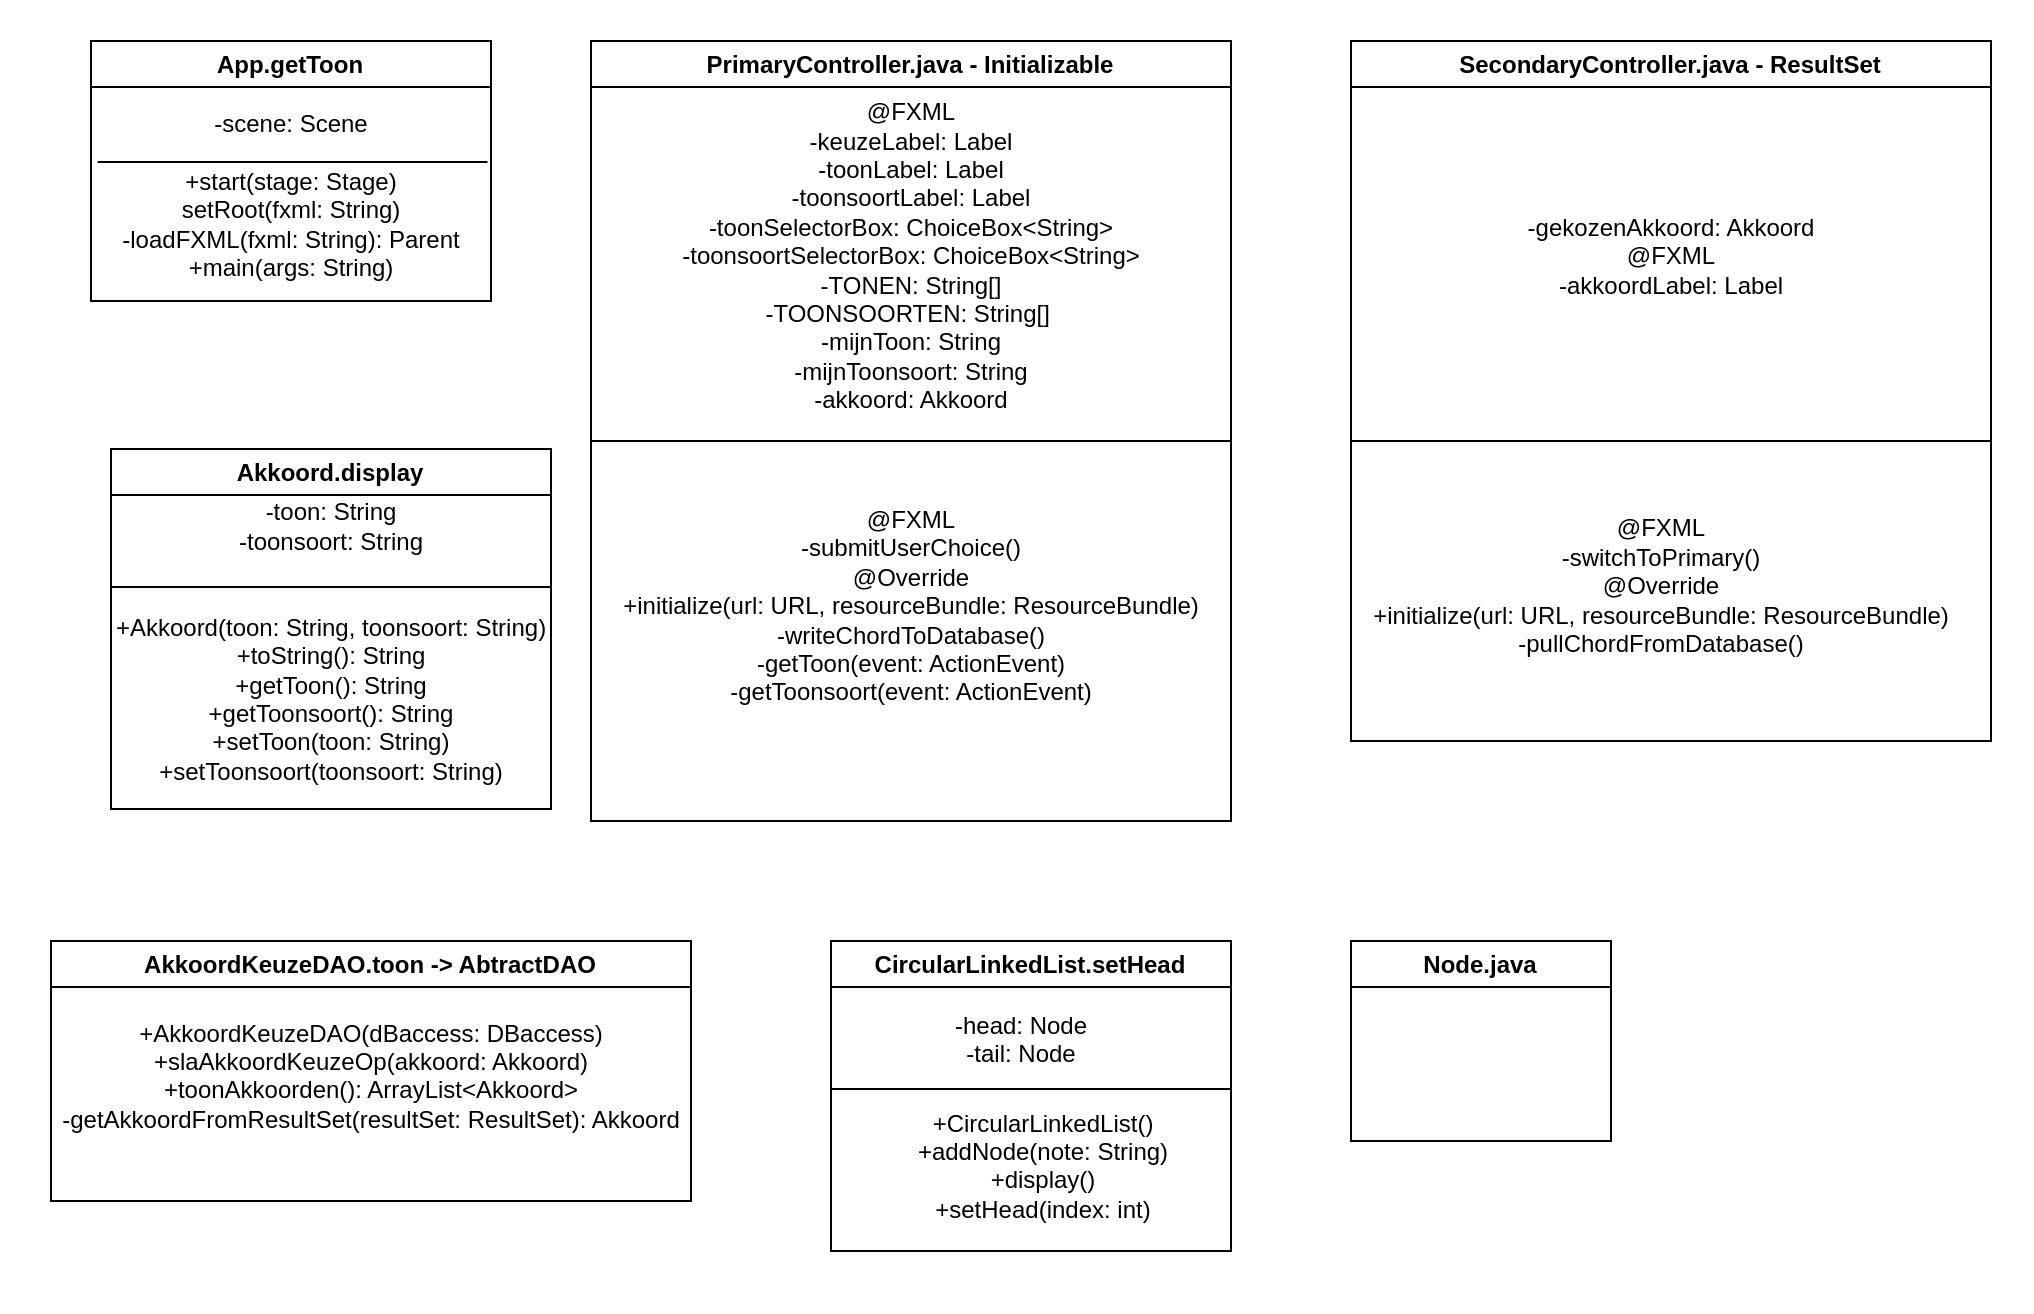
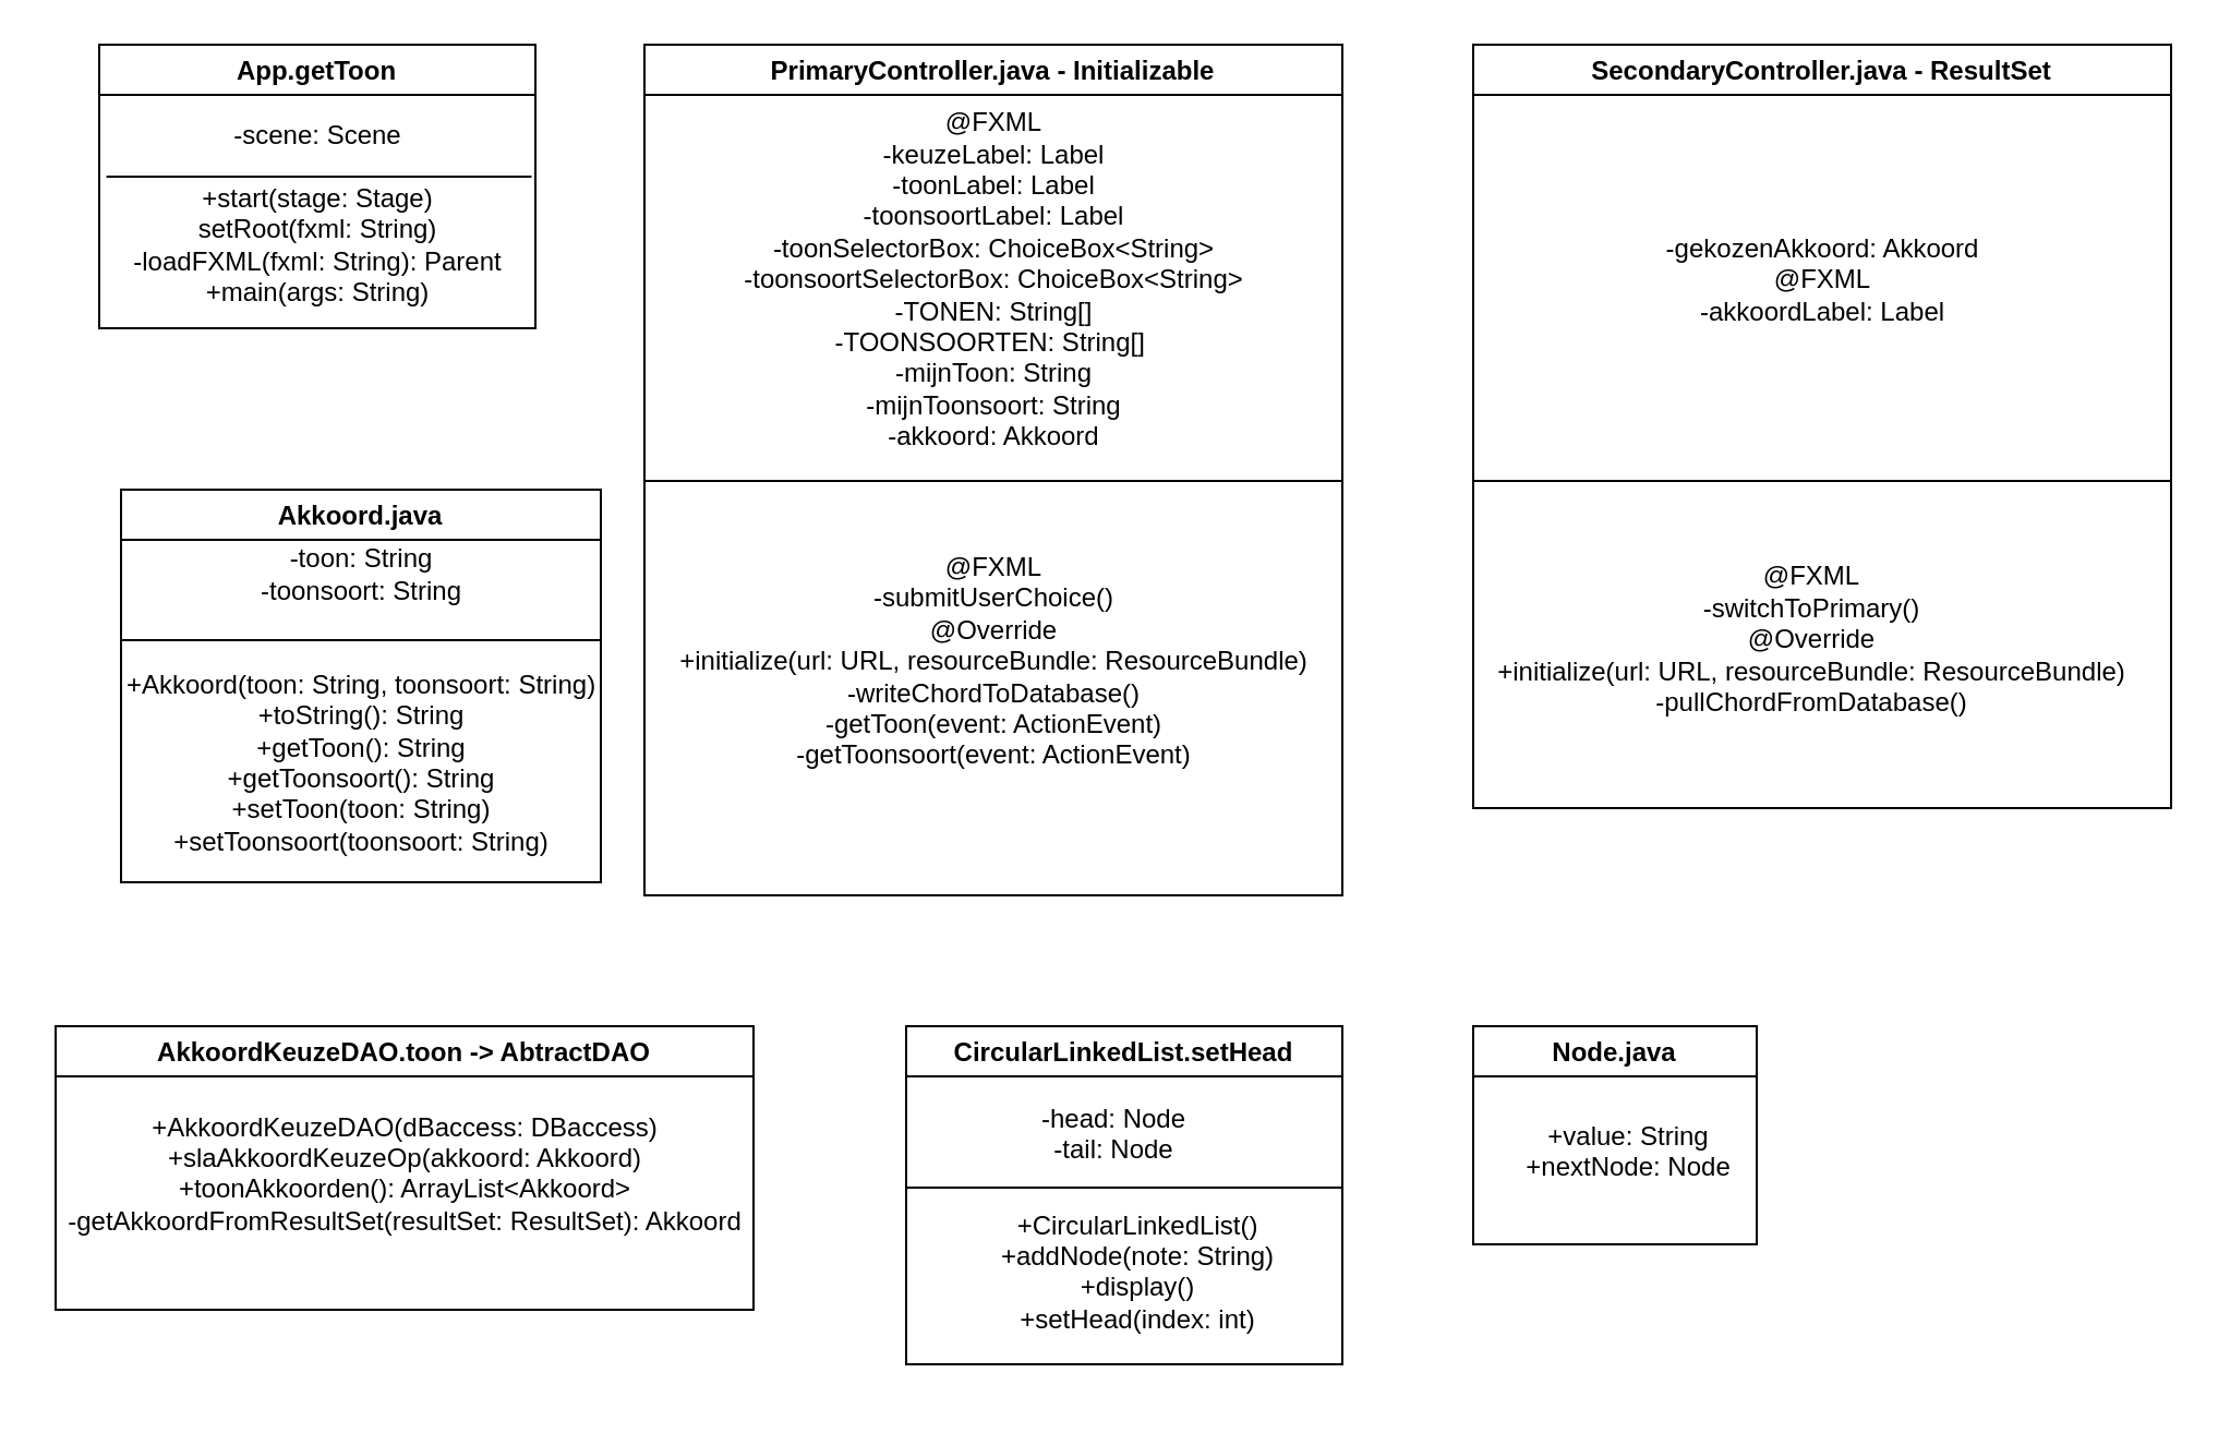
  <mxCell id="0" />
  <mxCell id="1" parent="0" />
  <mxCell id="2" value="App.getToon" style="swimlane;" parent="1" vertex="1"><mxGeometry x="45" y="20" width="200" height="130" as="geometry" /></mxCell>
  <mxCell id="3" value="&lt;div&gt;-scene: Scene&lt;/div&gt;&lt;div&gt;&lt;br&gt;&lt;/div&gt;&lt;div&gt;+start(stage: Stage)&lt;/div&gt;&lt;div&gt;setRoot(fxml: String)&lt;/div&gt;&lt;div&gt;-loadFXML(fxml: String): Parent&lt;/div&gt;&lt;div&gt;+main(args: String)&lt;/div&gt;&lt;div&gt;&lt;br&gt;&lt;/div&gt;" style="text;html=1;align=center;verticalAlign=middle;resizable=0;points=[];autosize=1;strokeColor=none;fillColor=none;" parent="2" vertex="1"><mxGeometry x="5" y="30" width="190" height="110" as="geometry" /></mxCell>
  <mxCell id="4" value="" style="endArrow=none;html=1;rounded=0;entryX=1.017;entryY=0.277;entryDx=0;entryDy=0;entryPerimeter=0;exitX=-0.009;exitY=0.277;exitDx=0;exitDy=0;exitPerimeter=0;" parent="2" source="3" target="3" edge="1"><mxGeometry width="50" height="50" relative="1" as="geometry"><mxPoint x="330" y="330" as="sourcePoint" /><mxPoint x="380" y="280" as="targetPoint" /></mxGeometry></mxCell>
  <mxCell id="5" value="PrimaryController.java - Initializable" style="swimlane;" parent="1" vertex="1"><mxGeometry x="295" y="20" width="320" height="390" as="geometry" /></mxCell>
  <mxCell id="6" value="&lt;div&gt;@FXML&lt;/div&gt;&lt;div&gt;-keuzeLabel: Label&lt;/div&gt;&lt;div&gt;-toonLabel: Label&lt;/div&gt;&lt;div&gt;-toonsoortLabel: Label&lt;/div&gt;&lt;div&gt;-toonSelectorBox: ChoiceBox&amp;lt;String&amp;gt;&lt;/div&gt;&lt;div&gt;-toonsoortSelectorBox: ChoiceBox&amp;lt;String&amp;gt;&lt;/div&gt;&lt;div&gt;-TONEN: String[]&lt;/div&gt;&lt;div&gt;-TOONSOORTEN: String[]&amp;nbsp;&lt;/div&gt;&lt;div&gt;-mijnToon: String&lt;/div&gt;&lt;div&gt;-mijnToonsoort: String&lt;/div&gt;&lt;div&gt;-akkoord: Akkoord&lt;/div&gt;&lt;div&gt;&lt;br&gt;&lt;/div&gt;" style="text;html=1;align=center;verticalAlign=middle;resizable=0;points=[];autosize=1;strokeColor=none;fillColor=none;" parent="5" vertex="1"><mxGeometry x="35" y="20" width="250" height="190" as="geometry" /></mxCell>
  <mxCell id="7" value="&lt;div&gt;@FXML&lt;/div&gt;&lt;div&gt;-submitUserChoice()&lt;/div&gt;&lt;div&gt;@Override&lt;/div&gt;&lt;div&gt;+initialize(url: URL, resourceBundle: ResourceBundle)&lt;/div&gt;&lt;div&gt;-writeChordToDatabase()&lt;/div&gt;&lt;div&gt;-getToon(event: ActionEvent)&lt;/div&gt;&lt;div&gt;-getToonsoort(event: ActionEvent)&lt;/div&gt;&lt;div&gt;&lt;br&gt;&lt;/div&gt;" style="text;html=1;align=center;verticalAlign=middle;resizable=0;points=[];autosize=1;strokeColor=none;fillColor=none;" parent="5" vertex="1"><mxGeometry x="5" y="225" width="310" height="130" as="geometry" /></mxCell>
  <mxCell id="8" value="" style="endArrow=none;html=1;rounded=0;" parent="1" edge="1"><mxGeometry width="50" height="50" relative="1" as="geometry"><mxPoint x="295" y="220" as="sourcePoint" /><mxPoint x="615" y="220" as="targetPoint" /></mxGeometry></mxCell>
  <mxCell id="9" value="SecondaryController.java - ResultSet" style="swimlane;" parent="1" vertex="1"><mxGeometry x="675" y="20" width="320" height="350" as="geometry" /></mxCell>
  <mxCell id="10" value="&lt;div&gt;&lt;div&gt;-gekozenAkkoord: Akkoord&lt;/div&gt;&lt;div&gt;@FXML&lt;/div&gt;&lt;div&gt;-akkoordLabel: Label&lt;/div&gt;&lt;/div&gt;&lt;div&gt;&lt;br&gt;&lt;/div&gt;" style="text;html=1;align=center;verticalAlign=middle;resizable=0;points=[];autosize=1;strokeColor=none;fillColor=none;" parent="9" vertex="1"><mxGeometry x="75" y="80" width="170" height="70" as="geometry" /></mxCell>
  <mxCell id="11" value="&lt;div&gt;&lt;div&gt;@FXML&lt;/div&gt;&lt;div&gt;-switchToPrimary()&lt;/div&gt;&lt;div&gt;@Override&lt;/div&gt;&lt;div&gt;+initialize(url: URL, resourceBundle: ResourceBundle)&lt;/div&gt;&lt;div&gt;-pullChordFromDatabase()&lt;/div&gt;&lt;/div&gt;&lt;div&gt;&lt;br&gt;&lt;/div&gt;" style="text;html=1;align=center;verticalAlign=middle;resizable=0;points=[];autosize=1;strokeColor=none;fillColor=none;" parent="1" vertex="1"><mxGeometry x="675" y="250" width="310" height="100" as="geometry" /></mxCell>
  <mxCell id="12" value="" style="endArrow=none;html=1;rounded=0;" parent="1" edge="1"><mxGeometry width="50" height="50" relative="1" as="geometry"><mxPoint x="675" y="220" as="sourcePoint" /><mxPoint x="995" y="220" as="targetPoint" /></mxGeometry></mxCell>
- <mxCell id="13" value="Akkoord.display" style="swimlane;" parent="1" vertex="1"><mxGeometry x="55" y="224" width="220" height="180" as="geometry" /></mxCell>
+ <mxCell id="13" value="Akkoord.java" style="swimlane;" parent="1" vertex="1"><mxGeometry x="55" y="224" width="220" height="180" as="geometry" /></mxCell>
  <mxCell id="14" value="&lt;div&gt;&lt;div&gt;-toon: String&lt;/div&gt;&lt;div&gt;-toonsoort: String&lt;/div&gt;&lt;/div&gt;&lt;div&gt;&lt;br&gt;&lt;/div&gt;&lt;div&gt;&lt;br&gt;&lt;/div&gt;&lt;div&gt;&lt;div&gt;+Akkoord(toon: String, toonsoort: String)&lt;/div&gt;&lt;div&gt;+toString(): String&lt;/div&gt;&lt;div&gt;+getToon(): String&lt;/div&gt;&lt;div&gt;+getToonsoort(): String&lt;/div&gt;&lt;div&gt;+setToon(toon: String)&lt;/div&gt;&lt;div&gt;+setToonsoort(toonsoort: String)&lt;/div&gt;&lt;/div&gt;&lt;div&gt;&lt;br&gt;&lt;/div&gt;&lt;div&gt;&lt;br&gt;&lt;/div&gt;" style="text;html=1;align=center;verticalAlign=middle;resizable=0;points=[];autosize=1;strokeColor=none;fillColor=none;" parent="13" vertex="1"><mxGeometry x="-10" y="16" width="240" height="190" as="geometry" /></mxCell>
  <mxCell id="15" value="" style="endArrow=none;html=1;rounded=0;" parent="13" edge="1"><mxGeometry width="50" height="50" relative="1" as="geometry"><mxPoint y="69" as="sourcePoint" /><mxPoint x="220" y="69" as="targetPoint" /></mxGeometry></mxCell>
  <mxCell id="16" value="AkkoordKeuzeDAO.toon -&gt; AbtractDAO" style="swimlane;" parent="1" vertex="1"><mxGeometry x="25" y="470" width="320" height="130" as="geometry" /></mxCell>
  <mxCell id="17" value="&lt;div&gt;&lt;div&gt;+AkkoordKeuzeDAO(dBaccess: DBaccess)&lt;/div&gt;&lt;div&gt;+slaAkkoordKeuzeOp(akkoord: Akkoord)&lt;/div&gt;&lt;div&gt;+toonAkkoorden(): ArrayList&amp;lt;Akkoord&amp;gt;&lt;/div&gt;&lt;div&gt;-getAkkoordFromResultSet(resultSet: ResultSet): Akkoord&lt;/div&gt;&lt;/div&gt;&lt;div&gt;&lt;br&gt;&lt;/div&gt;" style="text;html=1;align=center;verticalAlign=middle;resizable=0;points=[];autosize=1;strokeColor=none;fillColor=none;" parent="16" vertex="1"><mxGeometry x="-5" y="30" width="330" height="90" as="geometry" /></mxCell>
  <mxCell id="18" value="CircularLinkedList.setHead" style="swimlane;" parent="1" vertex="1"><mxGeometry x="415" y="470" width="200" height="155" as="geometry" /></mxCell>
  <mxCell id="19" value="&lt;div&gt;&lt;div&gt;&lt;div&gt;-head: Node&lt;/div&gt;&lt;div&gt;-tail: Node&lt;/div&gt;&lt;/div&gt;&lt;/div&gt;&lt;div&gt;&lt;br&gt;&lt;/div&gt;" style="text;html=1;align=center;verticalAlign=middle;resizable=0;points=[];autosize=1;strokeColor=none;fillColor=none;" parent="18" vertex="1"><mxGeometry x="50" y="27" width="90" height="60" as="geometry" /></mxCell>
  <mxCell id="20" value="&lt;blockquote style=&quot;margin: 0 0 0 40px; border: none; padding: 0px;&quot;&gt;&lt;blockquote style=&quot;margin: 0 0 0 40px; border: none; padding: 0px;&quot;&gt;+CircularLinkedList()&lt;/blockquote&gt;&lt;blockquote style=&quot;margin: 0 0 0 40px; border: none; padding: 0px;&quot;&gt;+addNode(note: String)&lt;/blockquote&gt;&lt;blockquote style=&quot;margin: 0 0 0 40px; border: none; padding: 0px;&quot;&gt;+display()&lt;/blockquote&gt;&lt;blockquote style=&quot;margin: 0 0 0 40px; border: none; padding: 0px;&quot;&gt;+setHead(index: int)&lt;/blockquote&gt;&lt;div&gt;&lt;br&gt;&lt;/div&gt;&lt;/blockquote&gt;" style="text;html=1;align=center;verticalAlign=middle;resizable=0;points=[];autosize=1;strokeColor=none;fillColor=none;" parent="18" vertex="1"><mxGeometry x="-49" y="75" width="230" height="90" as="geometry" /></mxCell>
  <mxCell id="21" value="" style="endArrow=none;html=1;rounded=0;" parent="1" edge="1"><mxGeometry width="50" height="50" relative="1" as="geometry"><mxPoint x="415" y="544" as="sourcePoint" /><mxPoint x="615" y="544" as="targetPoint" /></mxGeometry></mxCell>
  <mxCell id="22" value="Node.java" style="swimlane;" parent="1" vertex="1"><mxGeometry x="675" y="470" width="130" height="100" as="geometry" /></mxCell>
+ <mxCell id="23" value="&lt;div&gt;+value: String&lt;/div&gt;&lt;div&gt;+nextNode: Node&lt;/div&gt;&lt;div&gt;&lt;br&gt;&lt;/div&gt;" style="text;html=1;align=center;verticalAlign=middle;resizable=0;points=[];autosize=1;strokeColor=none;fillColor=none;" parent="22" vertex="1"><mxGeometry x="11" y="35" width="120" height="60" as="geometry" /></mxCell>
